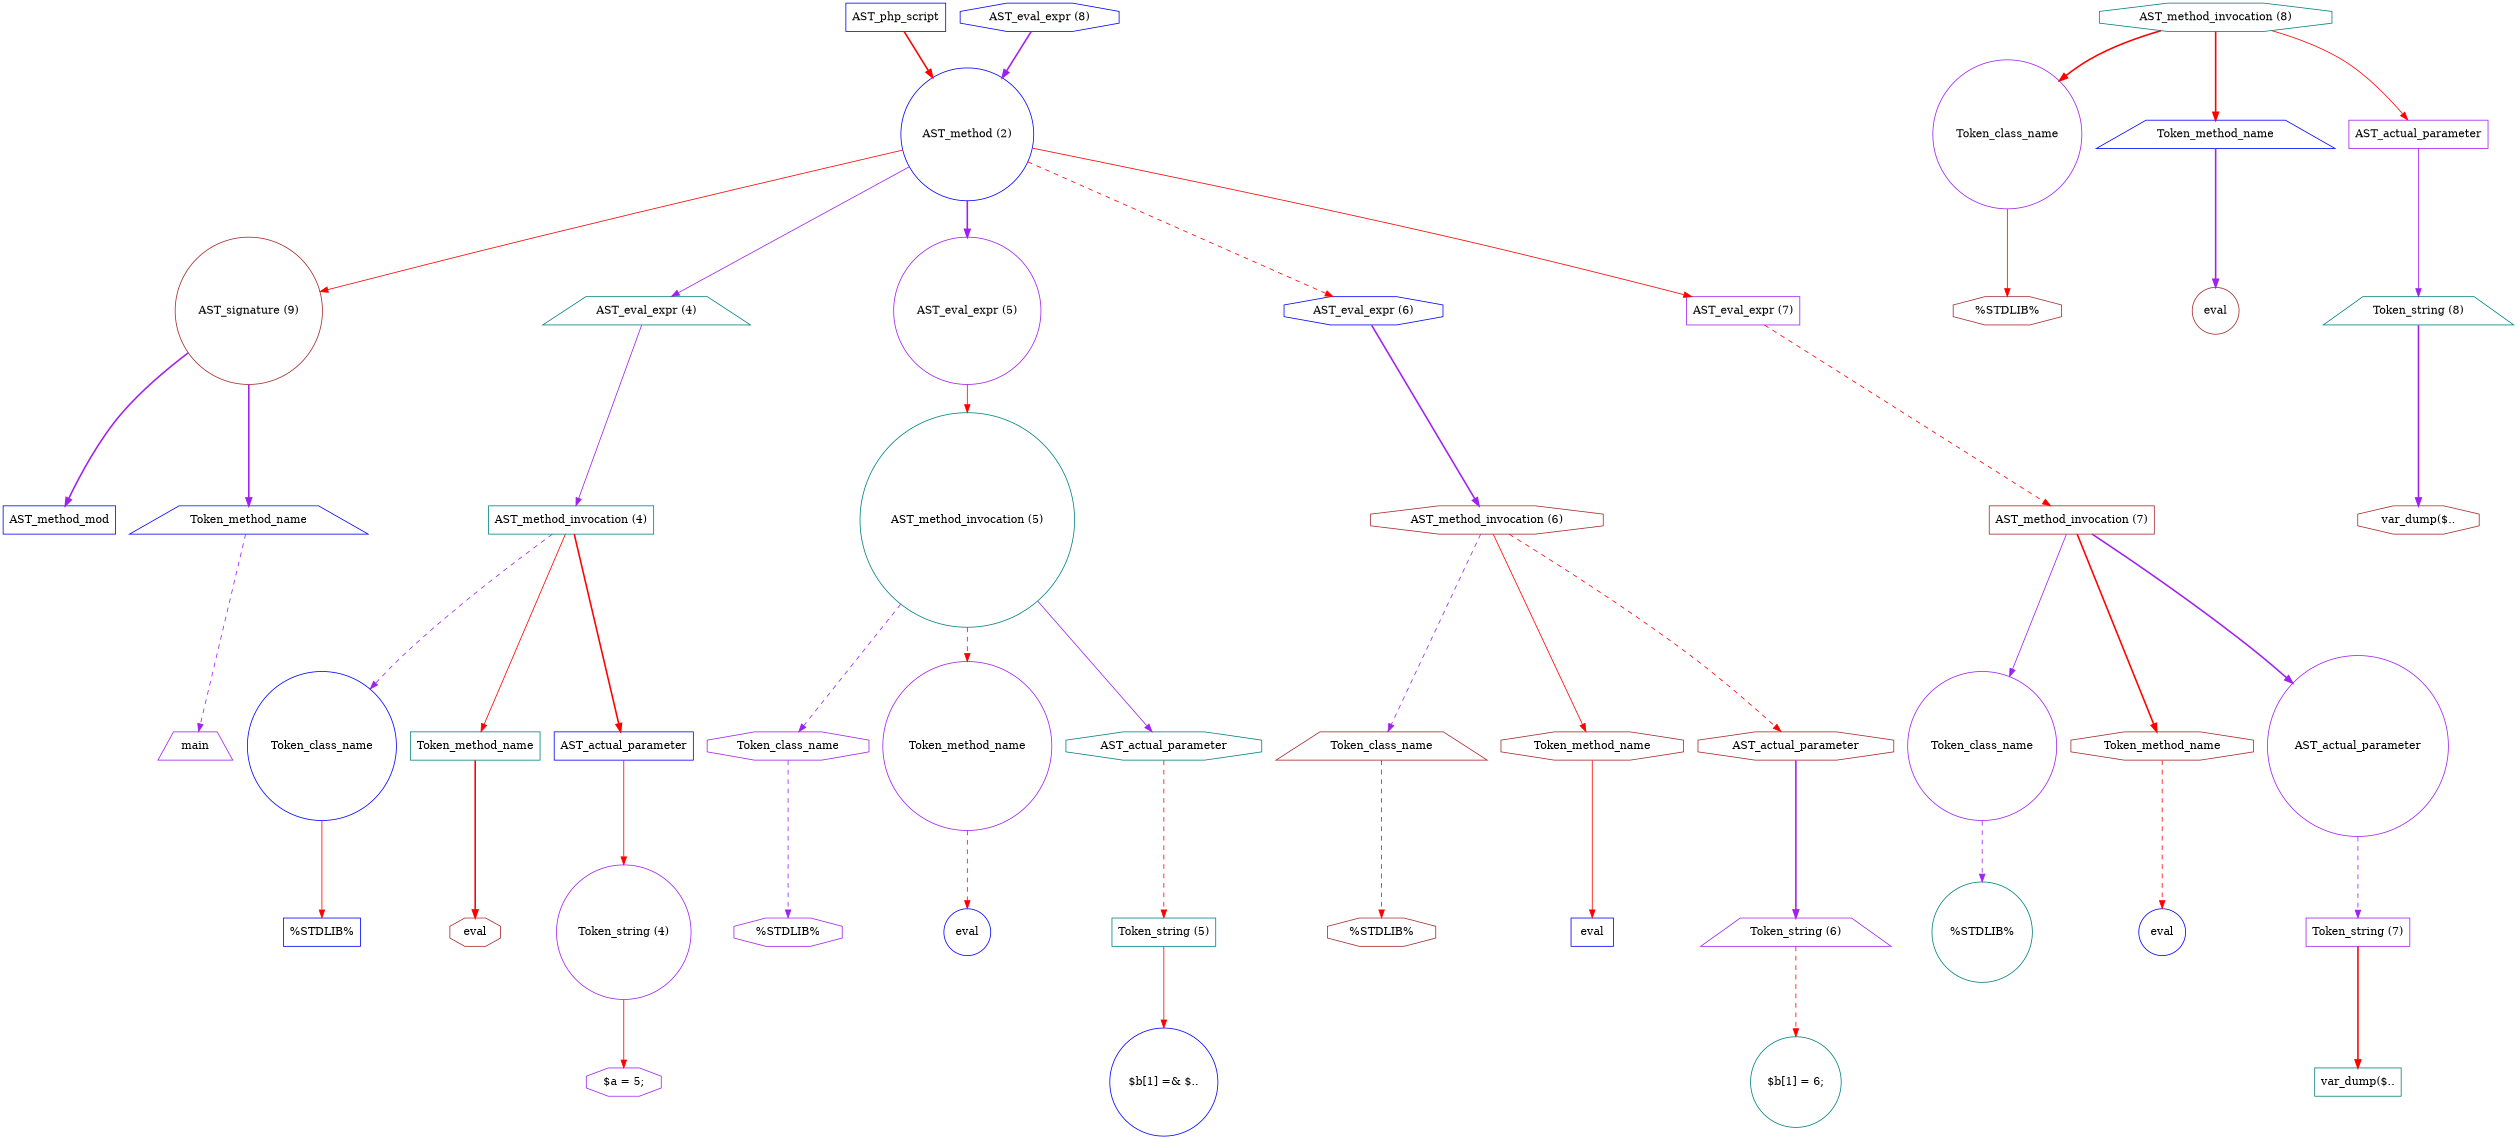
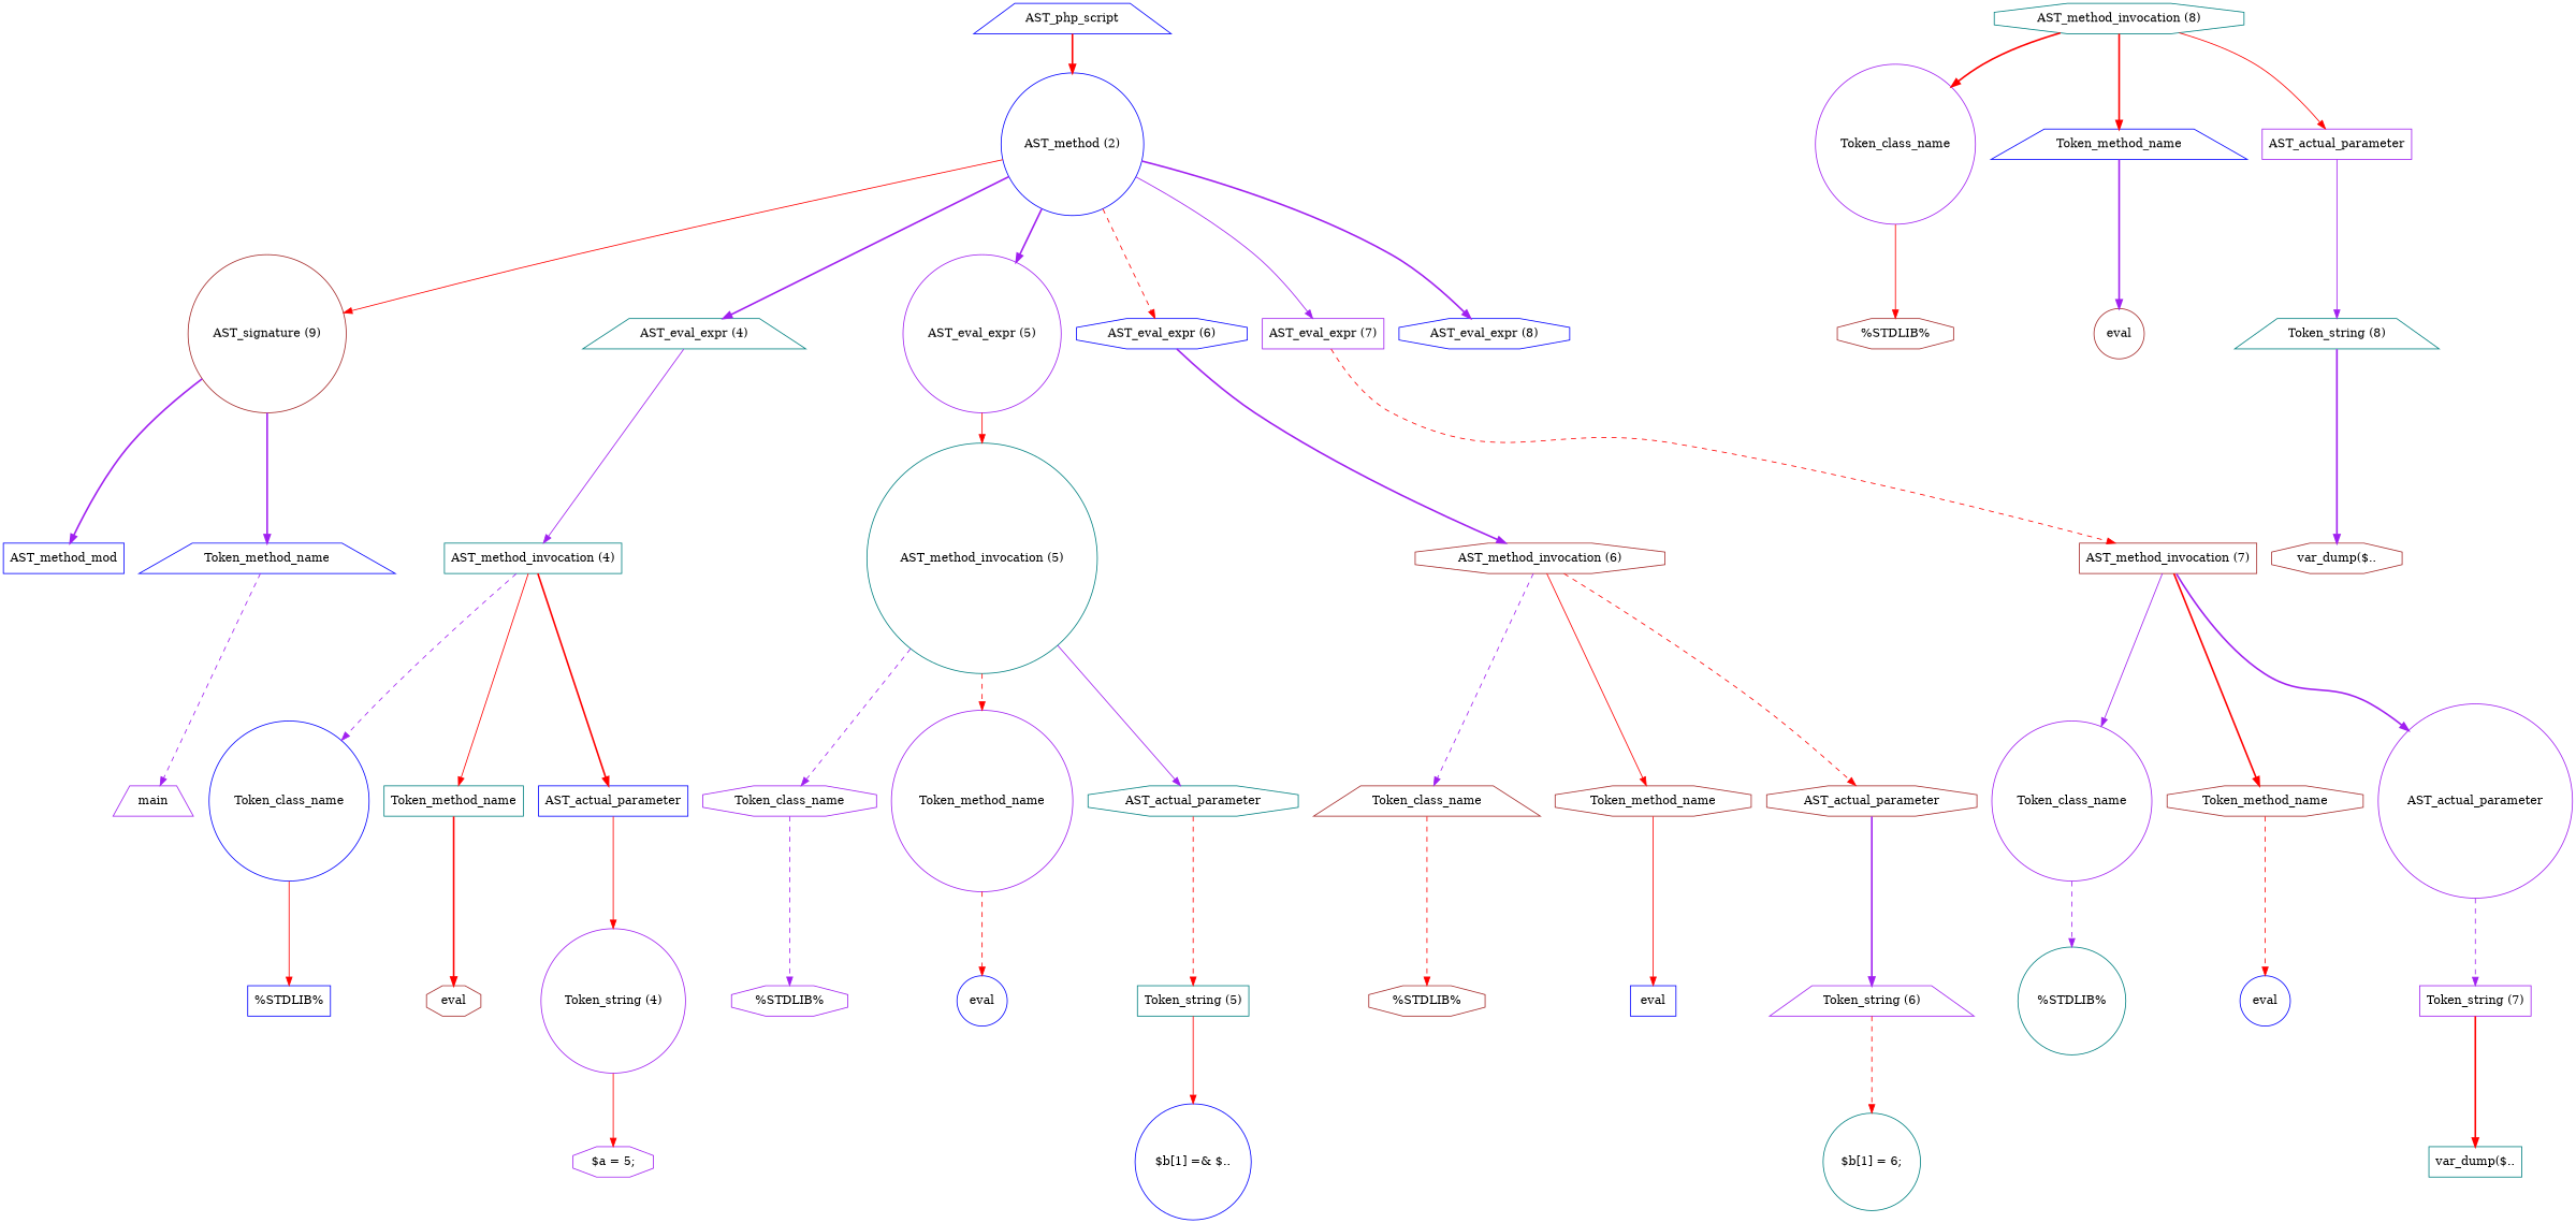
  digraph {
    node [color=blue shape=circle]
    edge [color=red style=solid]
-   n1 [label=AST_php_script shape=box]
+   n1 [label=AST_php_script shape=trapezium]
    n2 [label="AST_method (2)"]
    n3 [color=brown label="AST_signature (9)"]
    n4 [color=teal label="AST_eval_expr (4)" shape=trapezium]
    n5 [color=purple label="AST_eval_expr (5)"]
    n6 [label="AST_eval_expr (6)" shape=octagon]
    n7 [color=purple label="AST_eval_expr (7)" shape=box]
    n8 [label="AST_eval_expr (8)" shape=octagon]
    n9 [label=AST_method_mod shape=box]
    n10 [label=Token_method_name shape=trapezium]
    n11 [color=teal label="AST_method_invocation (4)" shape=box]
    n12 [color=teal label="AST_method_invocation (5)"]
    n13 [color=brown label="AST_method_invocation (6)" shape=octagon]
    n14 [color=brown label="AST_method_invocation (7)" shape=box]
    n15 [color=purple label=main shape=trapezium]
    n16 [label=Token_class_name]
    n17 [color=teal label=Token_method_name shape=box]
    n18 [label=AST_actual_parameter shape=box]
    n19 [label="%STDLIB%" shape=box]
    n20 [color=brown label=eval shape=octagon]
    n21 [color=purple label="Token_string (4)"]
    n22 [color=purple label="$a = 5;" shape=octagon]
    n23 [color=purple label=Token_class_name shape=octagon]
    n24 [color=purple label=Token_method_name]
    n25 [color=teal label=AST_actual_parameter shape=octagon]
    n26 [color=purple label="%STDLIB%" shape=octagon]
    n27 [label=eval]
    n28 [color=teal label="Token_string (5)" shape=box]
    n29 [label="$b[1] =& $.."]
    n30 [color=brown label=Token_class_name shape=trapezium]
    n31 [color=brown label=Token_method_name shape=octagon]
    n32 [color=brown label=AST_actual_parameter shape=octagon]
    n33 [color=brown label="%STDLIB%" shape=octagon]
    n34 [label=eval shape=box]
    n35 [color=purple label="Token_string (6)" shape=trapezium]
    n36 [color=teal label="$b[1] = 6;"]
    n37 [color=purple label=Token_class_name]
    n38 [color=brown label=Token_method_name shape=octagon]
    n39 [color=purple label=AST_actual_parameter]
    n40 [color=teal label="%STDLIB%"]
    n41 [label=eval]
    n42 [color=purple label="Token_string (7)" shape=box]
    n43 [color=teal label="var_dump($.." shape=box]
    n44 [color=teal label="AST_method_invocation (8)" shape=octagon]
    n45 [color=purple label=Token_class_name]
    n46 [label=Token_method_name shape=trapezium]
    n47 [color=purple label=AST_actual_parameter shape=box]
    n48 [color=brown label="%STDLIB%" shape=octagon]
    n49 [color=brown label=eval]
    n50 [color=teal label="Token_string (8)" shape=trapezium]
    n51 [color=brown label="var_dump($.." shape=octagon]
    n1 -> n2 [style=bold]
    n2 -> n3
-   n2 -> n4 [color=purple]
+   n2 -> n4 [color=purple style=bold]
    n2 -> n5 [color=purple style=bold]
    n2 -> n6 [style=dashed]
-   n2 -> n7
-   n8 -> n2 [color=purple style=bold]
+   n2 -> n7 [color=purple]
+   n2 -> n8 [color=purple style=bold]
    n3 -> n9 [color=purple style=bold]
    n3 -> n10 [color=purple style=bold]
    n4 -> n11 [color=purple]
    n5 -> n12
    n6 -> n13 [color=purple style=bold]
    n7 -> n14 [style=dashed]
    n10 -> n15 [color=purple style=dashed]
    n11 -> n16 [color=purple style=dashed]
    n11 -> n17
    n11 -> n18 [style=bold]
    n12 -> n23 [color=purple style=dashed]
    n12 -> n24 [style=dashed]
    n12 -> n25 [color=purple]
    n13 -> n30 [color=purple style=dashed]
    n13 -> n31
    n13 -> n32 [style=dashed]
    n14 -> n37 [color=purple]
    n14 -> n38 [style=bold]
    n14 -> n39 [color=purple style=bold]
    n16 -> n19
    n17 -> n20 [style=bold]
    n18 -> n21
    n21 -> n22
    n23 -> n26 [color=purple style=dashed]
    n24 -> n27 [style=dashed]
    n25 -> n28 [style=dashed]
    n28 -> n29
    n30 -> n33 [style=dashed]
    n31 -> n34
    n32 -> n35 [color=purple style=bold]
    n35 -> n36 [style=dashed]
    n37 -> n40 [color=purple style=dashed]
    n38 -> n41 [style=dashed]
    n39 -> n42 [color=purple style=dashed]
    n42 -> n43 [style=bold]
    n44 -> n45 [style=bold]
    n44 -> n46 [style=bold]
    n44 -> n47
    n45 -> n48
    n46 -> n49 [color=purple style=bold]
    n47 -> n50 [color=purple]
    n50 -> n51 [color=purple style=bold]
  }
